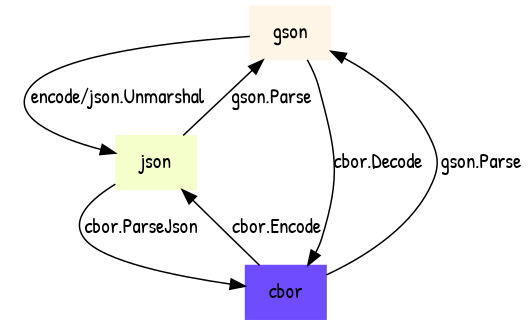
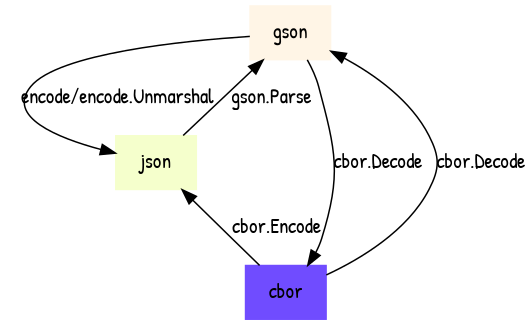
  digraph {
    fontname="Patrick Hand"
    node [fontname="Patrick Hand" shape=box style=filled]
    edge [fontname="Patrick Hand"]
    gson [color="0.1 0.1 1.0"]
    json [color="0.2 0.2 1.0"]
    cbor [color="0.7 0.7 1.0"]
-   gson -> json [label="encode/json.Unmarshal" margin="1,1"]
+   gson -> json [label="encode/encode.Unmarshal" margin="1,1"]
    gson -> cbor [label="cbor.Decode"]
    json -> gson [label="gson.Parse" margin="1,1"]
-   json -> cbor [label="cbor.ParseJson"]
-   cbor -> gson [label="gson.Parse"]
+   cbor -> gson [label="cbor.Decode"]
    cbor -> json [label="cbor.Encode"]
  }
